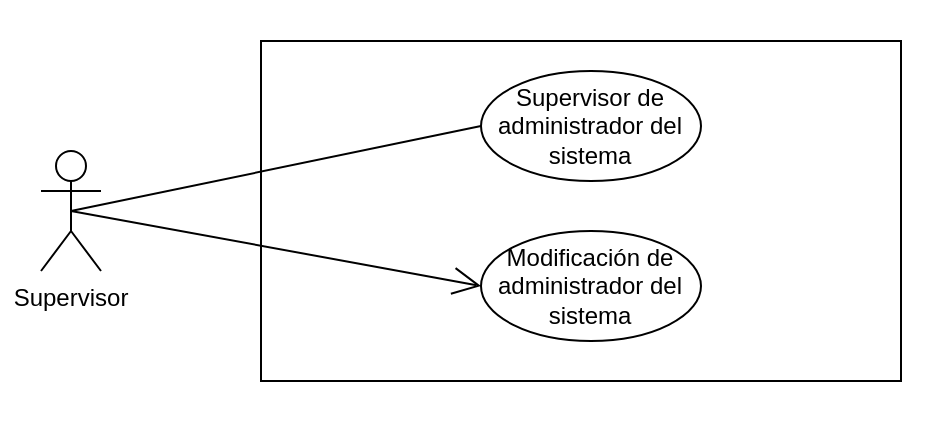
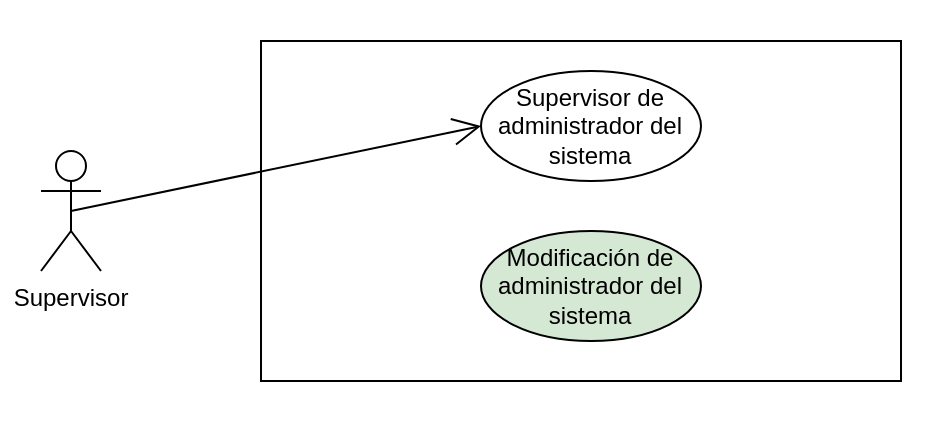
  <mxCell id="0" />
  <mxCell id="1" parent="0" />
  <mxCell id="2" value="Supervisor" style="shape=umlActor;verticalLabelPosition=bottom;verticalAlign=top;html=1;" parent="1" vertex="1"><mxGeometry x="20" y="75" width="30" height="60" as="geometry" /></mxCell>
  <mxCell id="3" value="" style="html=1;whiteSpace=wrap;" parent="1" vertex="1"><mxGeometry x="130" y="20" width="320" height="170" as="geometry" /></mxCell>
  <mxCell id="4" value="Supervisor de administrador del sistema" style="ellipse;whiteSpace=wrap;html=1;" parent="1" vertex="1"><mxGeometry x="240" y="35" width="110" height="55" as="geometry" /></mxCell>
- <mxCell id="5" value="" style="endArrow=none;endFill=1;endSize=12;html=1;rounded=0;exitX=0.5;exitY=0.5;exitDx=0;exitDy=0;exitPerimeter=0;entryX=0;entryY=0.5;entryDx=0;entryDy=0;" parent="1" source="2" target="4" edge="1"><mxGeometry width="160" relative="1" as="geometry"><mxPoint x="240" y="205" as="sourcePoint" /><mxPoint x="400" y="205" as="targetPoint" /></mxGeometry></mxCell>
- <mxCell id="6" value="Modificación de administrador del sistema" style="ellipse;whiteSpace=wrap;html=1;" vertex="1" parent="1"><mxGeometry x="240" y="115" width="110" height="55" as="geometry" /></mxCell>
- <mxCell id="7" value="" style="endArrow=open;endFill=1;endSize=12;html=1;rounded=0;exitX=0.5;exitY=0.5;exitDx=0;exitDy=0;exitPerimeter=0;entryX=0;entryY=0.5;entryDx=0;entryDy=0;" edge="1" parent="1" source="2" target="6"><mxGeometry width="160" relative="1" as="geometry"><mxPoint x="45" y="115" as="sourcePoint" /><mxPoint x="250" y="73" as="targetPoint" /></mxGeometry></mxCell>
+ <mxCell id="5" value="" style="endArrow=open;endFill=1;endSize=12;html=1;rounded=0;exitX=0.5;exitY=0.5;exitDx=0;exitDy=0;exitPerimeter=0;entryX=0;entryY=0.5;entryDx=0;entryDy=0;" parent="1" source="2" target="4" edge="1"><mxGeometry width="160" relative="1" as="geometry"><mxPoint x="240" y="205" as="sourcePoint" /><mxPoint x="400" y="205" as="targetPoint" /></mxGeometry></mxCell>
+ <mxCell id="6" value="Modificación de administrador del sistema" style="ellipse;whiteSpace=wrap;html=1;fillColor=#d5e8d4;" vertex="1" parent="1"><mxGeometry x="240" y="115" width="110" height="55" as="geometry" /></mxCell>
